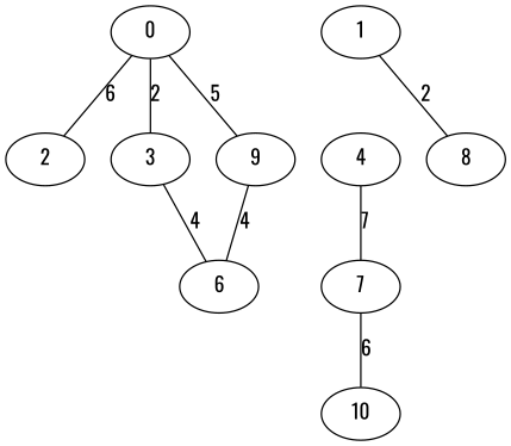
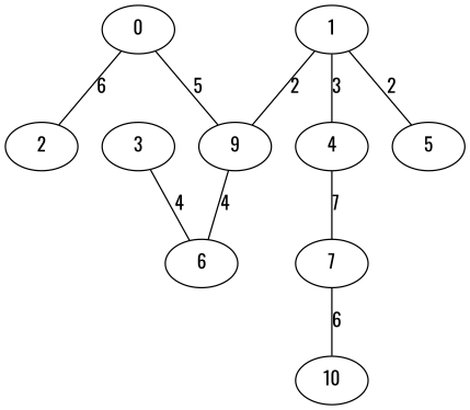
  graph {
    fontname=Oswald
    node [fontname=Oswald habit=6 x=3 y=3]
    edge [fontname=Oswald weight=2]
    0 [habit=5 y=5]
    2 [base=2 habit=11 x=1]
    3 [x=2 y=8]
    9 [habit=7 x=4 y=8]
    1 [x=5 y=6]
    4 [habit=2 x=6 y=4]
-   8 [base=1 habit=4 x=6 y=6]
+   8 [base=1 habit=4 x=6 y=6 label=5]
    6 [habit=1 y=10]
    7 [habit=4 x=8 y=4]
    10 [habit=9 x=10]
    0 -- 2 [label=6 weight=6]
-   0 -- 3 [label=2]
    0 -- 9 [label=5 weight=5]
    3 -- 6 [label=4 weight=4]
    9 -- 6 [label=4 weight=4]
+   1 -- 9 [label=2]
+   1 -- 4 [label=3 weight=3]
    1 -- 8 [label=2]
    4 -- 7 [label=7 weight=7]
    7 -- 10 [label=6 weight=6]
  }
